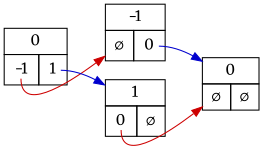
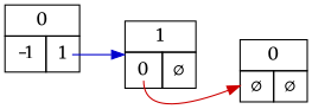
  digraph {
    rankdir=LR
    fontname=Merriweather
    node [margin=0 shape=none fontname=Merriweather]
    edge [color=red3 tailport="0,1" fontname=Merriweather]
    n1 [label=<<TABLE BORDER="0" CELLBORDER="1" CELLSPACING="0" CELLPADDING="4">          <TR><TD COLSPAN="2">0</TD></TR>          <TR><TD PORT="L"> <TABLE BORDER="0" CELLBORDER="0" CELLPADDING="0"><TR><TD PORT="-1,1"> -1 </TD> &nbsp; </TR></TABLE> </TD><TD PORT="R"> <TABLE BORDER="0" CELLBORDER="0" CELLPADDING="0"><TR><TD PORT="1,1"> 1 </TD> &nbsp; </TR></TABLE> </TD></TR>          </TABLE>>]
-   n2 [label=<<TABLE BORDER="0" CELLBORDER="1" CELLSPACING="0" CELLPADDING="4">          <TR><TD COLSPAN="2">-1</TD></TR>          <TR><TD PORT="L"> ∅ </TD><TD PORT="R"> <TABLE BORDER="0" CELLBORDER="0" CELLPADDING="0"><TR><TD PORT="0,1"> 0 </TD> &nbsp; </TR></TABLE> </TD></TR>          </TABLE>>]
    n3 [label=<<TABLE BORDER="0" CELLBORDER="1" CELLSPACING="0" CELLPADDING="4">          <TR><TD COLSPAN="2">1</TD></TR>          <TR><TD PORT="L"> <TABLE BORDER="0" CELLBORDER="0" CELLPADDING="0"><TR><TD PORT="0,1"> 0 </TD> &nbsp; </TR></TABLE> </TD><TD PORT="R"> ∅ </TD></TR>          </TABLE>>]
    n4 [label=<<TABLE BORDER="0" CELLBORDER="1" CELLSPACING="0" CELLPADDING="4">          <TR><TD COLSPAN="2">0</TD></TR>          <TR><TD PORT="L"> ∅ </TD><TD PORT="R"> ∅ </TD></TR>          </TABLE>>]
-   n1 -> n2 [tailport="-1,1"]
    n1 -> n3 [color=blue3 tailport="1,1"]
-   n2 -> n4 [color=blue3]
    n3 -> n4
  }
